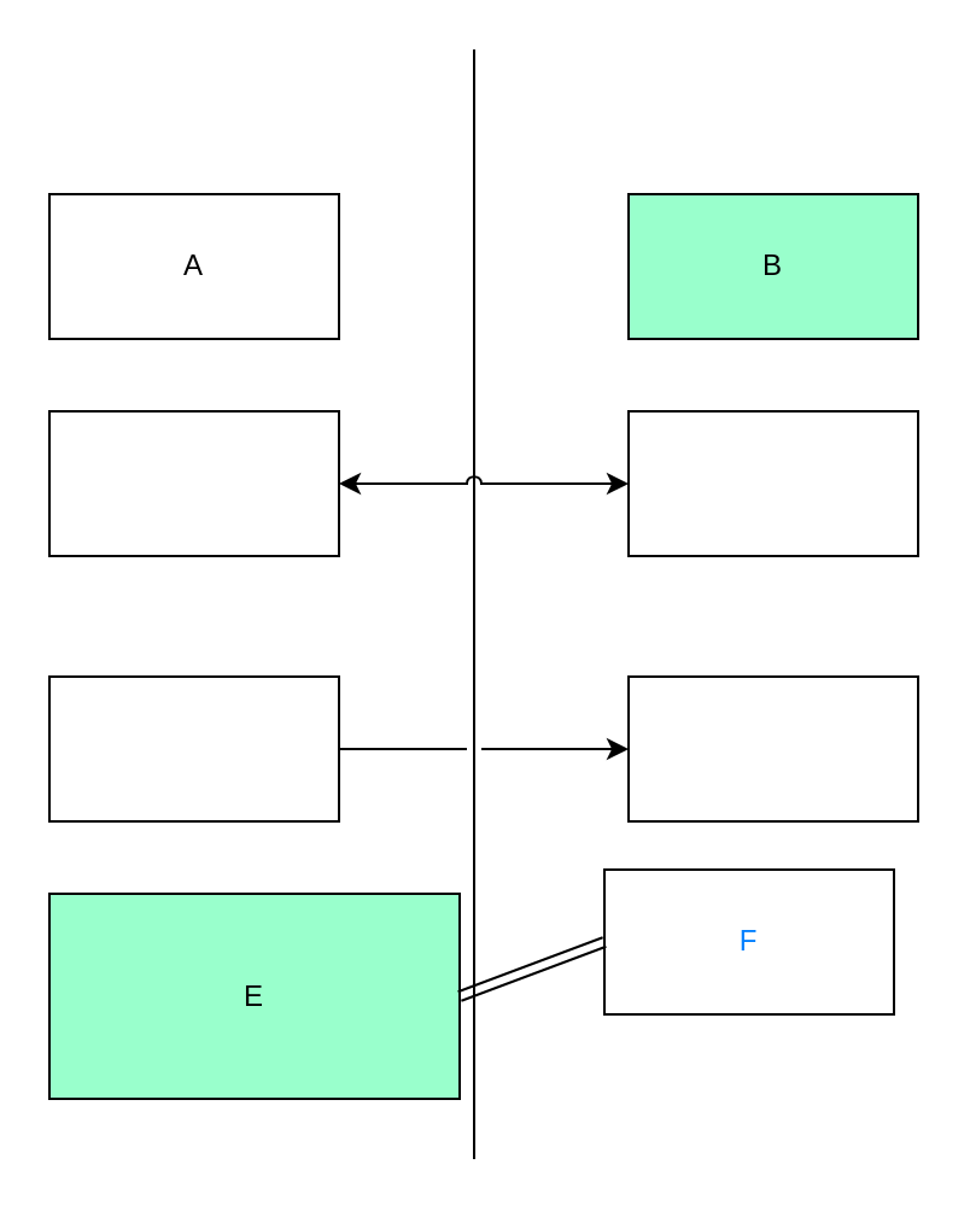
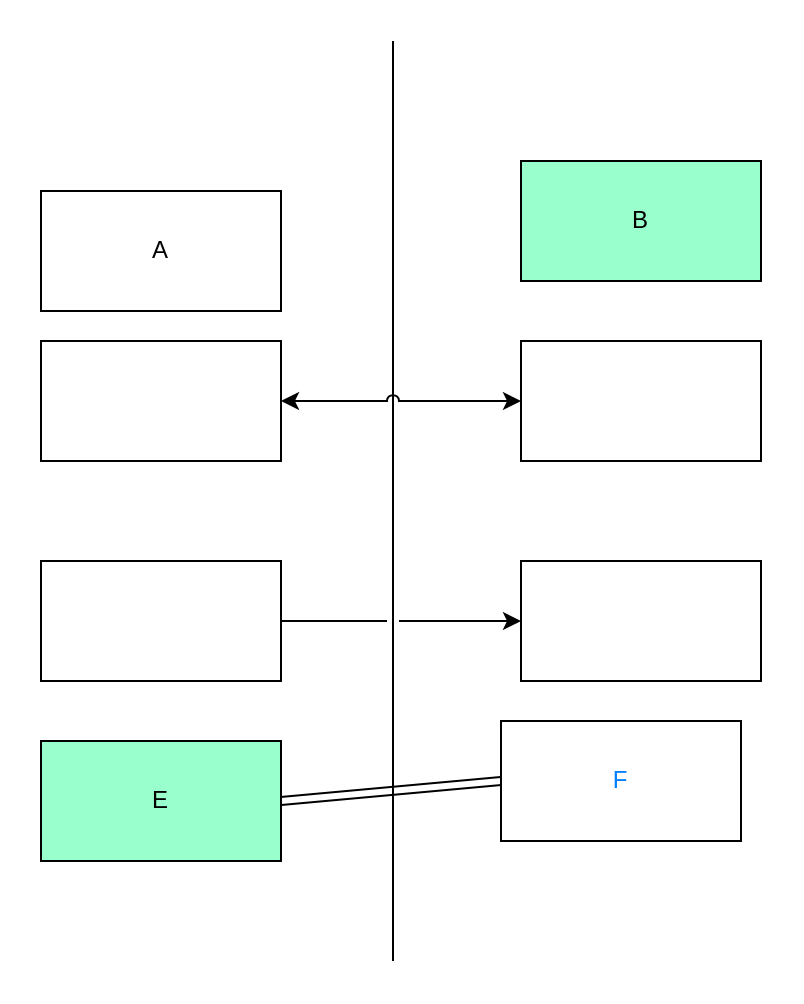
  <mxCell id="0" />
  <mxCell id="1" parent="0" />
- <mxCell id="2" value="A" style="rounded=0;whiteSpace=wrap;html=1;" vertex="1" parent="1"><mxGeometry x="20" y="80" width="120" height="60" as="geometry" /></mxCell>
+ <mxCell id="2" value="A" style="rounded=0;whiteSpace=wrap;html=1;" vertex="1" parent="1"><mxGeometry x="20" y="95" width="120" height="60" as="geometry" /></mxCell>
  <mxCell id="3" value="B" style="rounded=0;whiteSpace=wrap;html=1;fillColor=#99ffcc;" vertex="1" parent="1"><mxGeometry x="260" y="80" width="120" height="60" as="geometry" /></mxCell>
  <mxCell id="4" value="" style="rounded=0;whiteSpace=wrap;html=1;" vertex="1" parent="1"><mxGeometry x="20" y="170" width="120" height="60" as="geometry" /></mxCell>
  <mxCell id="5" value="" style="rounded=0;whiteSpace=wrap;html=1;" vertex="1" parent="1"><mxGeometry x="260" y="170" width="120" height="60" as="geometry" /></mxCell>
  <mxCell id="6" value="" style="rounded=0;whiteSpace=wrap;html=1;labelBackgroundColor=#99FFCC;" vertex="1" parent="1"><mxGeometry x="20" y="280" width="120" height="60" as="geometry" /></mxCell>
  <mxCell id="7" value="" style="rounded=0;whiteSpace=wrap;html=1;" vertex="1" parent="1"><mxGeometry x="260" y="280" width="120" height="60" as="geometry" /></mxCell>
- <mxCell id="8" value="E" style="rounded=0;whiteSpace=wrap;html=1;labelBackgroundColor=none;fillColor=#99FFCC;" vertex="1" parent="1"><mxGeometry x="20" y="370" width="170" height="85" as="geometry" /></mxCell>
+ <mxCell id="8" value="E" style="rounded=0;whiteSpace=wrap;html=1;labelBackgroundColor=none;fillColor=#99FFCC;" vertex="1" parent="1"><mxGeometry x="20" y="370" width="120" height="60" as="geometry" /></mxCell>
  <mxCell id="9" value="F" style="rounded=0;whiteSpace=wrap;html=1;fontColor=#007FFF;" vertex="1" parent="1"><mxGeometry x="250" y="360" width="120" height="60" as="geometry" /></mxCell>
  <mxCell id="10" value="" style="endArrow=none;html=1;rounded=0;" edge="1" parent="1"><mxGeometry width="50" height="50" relative="1" as="geometry"><mxPoint x="196" y="480" as="sourcePoint" /><mxPoint x="196" y="20" as="targetPoint" /></mxGeometry></mxCell>
  <mxCell id="11" value="" style="endArrow=classic;startArrow=classic;html=1;rounded=0;entryX=0;entryY=0.5;entryDx=0;entryDy=0;exitX=1;exitY=0.5;exitDx=0;exitDy=0;jumpStyle=arc;" edge="1" parent="1" source="4" target="5"><mxGeometry width="50" height="50" relative="1" as="geometry"><mxPoint x="160" y="370" as="sourcePoint" /><mxPoint x="210" y="320" as="targetPoint" /></mxGeometry></mxCell>
  <mxCell id="12" value="" style="endArrow=classic;startArrow=classic;html=1;rounded=0;entryX=0;entryY=0.5;entryDx=0;entryDy=0;exitX=1;exitY=0.5;exitDx=0;exitDy=0;shape=link;" edge="1" parent="1" source="8" target="9"><mxGeometry width="50" height="50" relative="1" as="geometry"><mxPoint x="160" y="570" as="sourcePoint" /><mxPoint x="210" y="520" as="targetPoint" /></mxGeometry></mxCell>
  <mxCell id="13" value="" style="endArrow=classic;html=1;rounded=0;exitX=1;exitY=0.5;exitDx=0;exitDy=0;entryX=0;entryY=0.5;entryDx=0;entryDy=0;metaEdit=0;jumpStyle=gap;" edge="1" parent="1" source="6" target="7"><mxGeometry width="50" height="50" relative="1" as="geometry"><mxPoint x="190" y="410" as="sourcePoint" /><mxPoint x="240" y="360" as="targetPoint" /></mxGeometry></mxCell>
